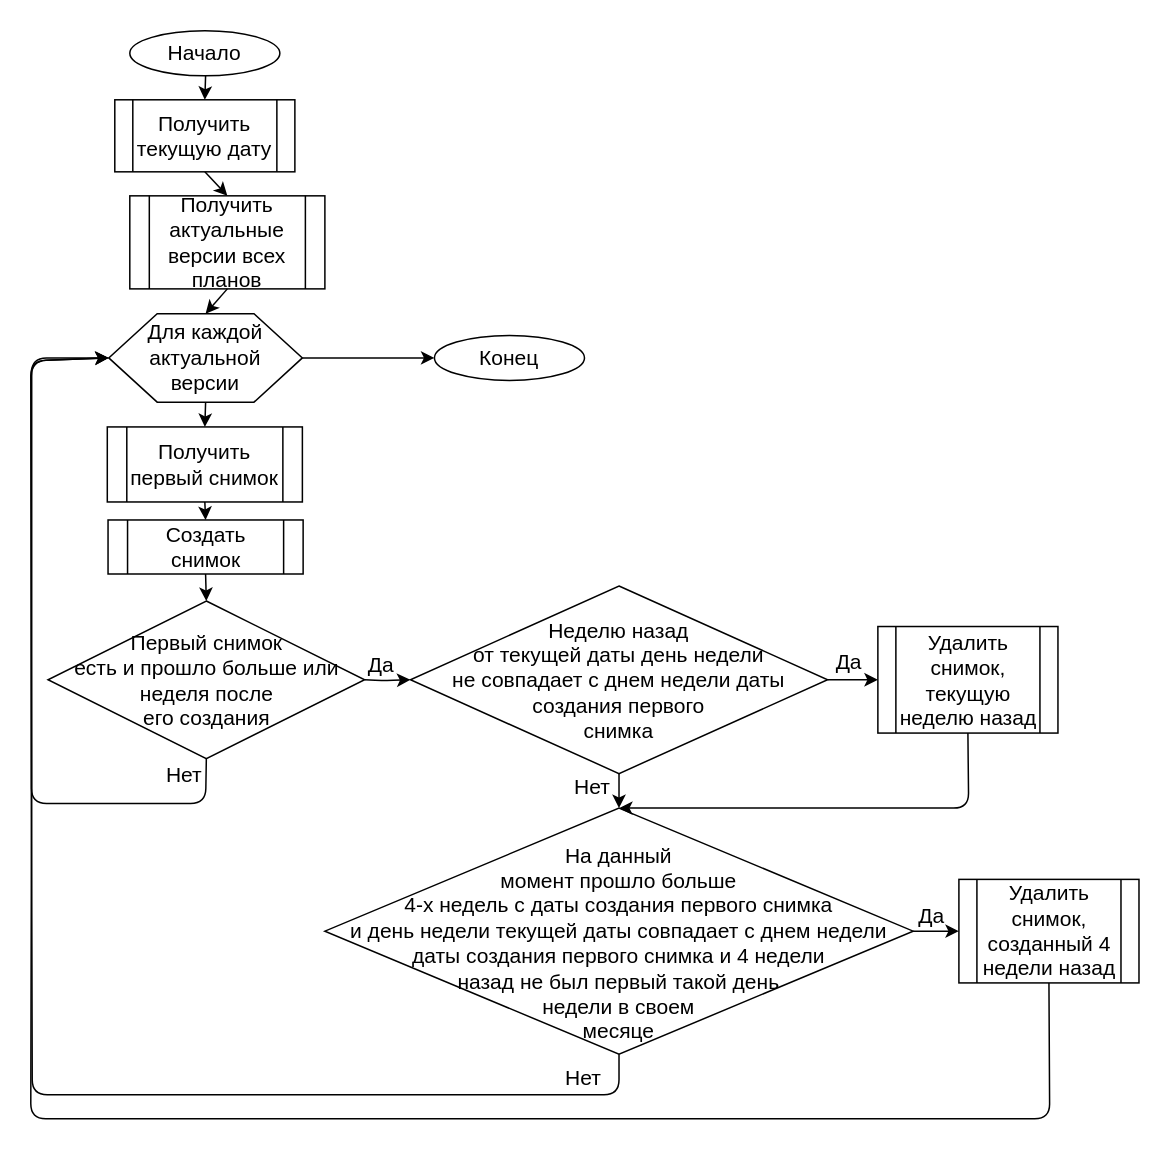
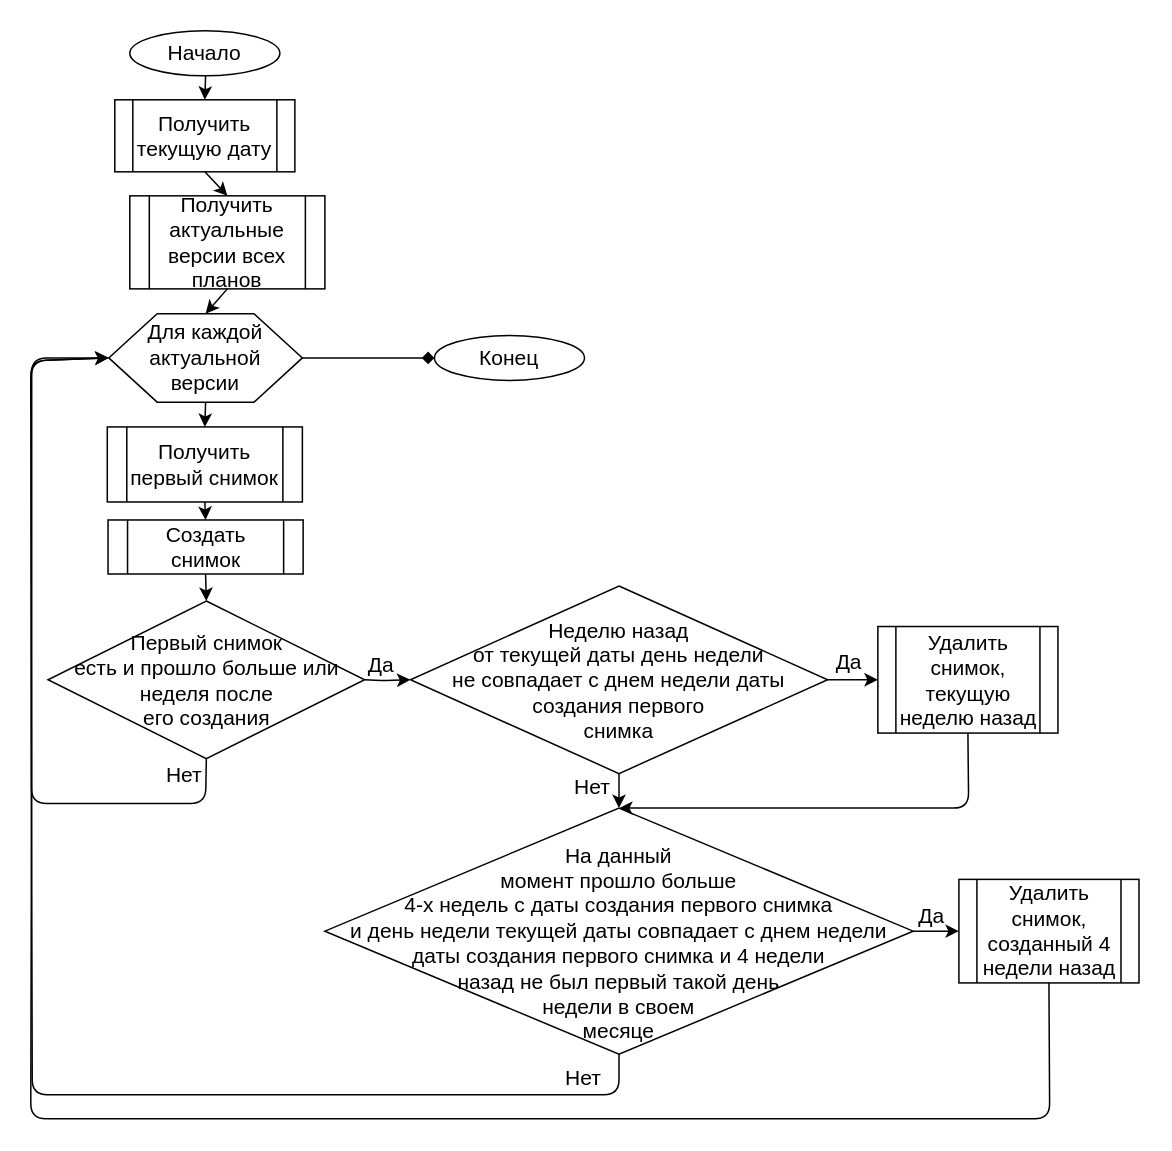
  <mxCell id="0" />
  <mxCell id="1" parent="0" />
  <mxCell id="2" value="&lt;font style=&quot;font-size: 14px&quot;&gt;Начало&lt;/font&gt;" style="ellipse;whiteSpace=wrap;html=1;" parent="1" vertex="1"><mxGeometry x="86" y="20" width="100" height="30" as="geometry" /></mxCell>
  <mxCell id="3" value="&lt;font style=&quot;font-size: 14px&quot;&gt;Получить актуальные версии всех планов&lt;/font&gt;" style="shape=process;whiteSpace=wrap;html=1;backgroundOutline=1;" parent="1" vertex="1"><mxGeometry x="86" y="130" width="130" height="62" as="geometry" /></mxCell>
  <mxCell id="4" value="&lt;font style=&quot;font-size: 14px&quot;&gt;Для каждой актуальной&lt;br&gt;версии&lt;/font&gt;" style="shape=hexagon;perimeter=hexagonPerimeter2;whiteSpace=wrap;html=1;" parent="1" vertex="1"><mxGeometry x="72" y="208.5" width="129" height="59" as="geometry" /></mxCell>
  <mxCell id="5" value="&lt;font style=&quot;font-size: 14px&quot;&gt;Получить первый снимок&lt;/font&gt;" style="shape=process;whiteSpace=wrap;html=1;backgroundOutline=1;" parent="1" vertex="1"><mxGeometry x="71" y="284" width="130" height="50" as="geometry" /></mxCell>
  <mxCell id="6" value="&lt;font style=&quot;font-size: 14px&quot;&gt;Создать снимок&lt;/font&gt;" style="shape=process;whiteSpace=wrap;html=1;backgroundOutline=1;" parent="1" vertex="1"><mxGeometry x="71.5" y="346" width="130" height="36" as="geometry" /></mxCell>
  <mxCell id="7" value="&lt;div style=&quot;text-align: center&quot;&gt;&lt;font style=&quot;font-size: 14px&quot;&gt;&lt;font&gt;Первый&amp;nbsp;&lt;/font&gt;&lt;/font&gt;&lt;font style=&quot;font-size: 14px&quot;&gt;снимок&lt;/font&gt;&lt;/div&gt;&lt;div style=&quot;text-align: center&quot;&gt;&lt;span style=&quot;font-size: 14px&quot;&gt;есть&amp;nbsp;&lt;/span&gt;&lt;span style=&quot;font-size: 14px&quot;&gt;и &lt;/span&gt;&lt;span style=&quot;font-size: 14px&quot;&gt;прошло&amp;nbsp;&lt;/span&gt;&lt;span style=&quot;font-size: 14px&quot;&gt;больше&amp;nbsp;&lt;/span&gt;&lt;font style=&quot;font-size: 14px&quot;&gt;или &lt;/font&gt;&lt;span style=&quot;font-size: 14px&quot;&gt;неделя&amp;nbsp;&lt;/span&gt;&lt;span style=&quot;font-size: 14px&quot;&gt;после&lt;/span&gt;&lt;/div&gt;&lt;div style=&quot;text-align: center&quot;&gt;&lt;span style=&quot;font-size: 14px&quot;&gt;его&amp;nbsp;&lt;/span&gt;&lt;span style=&quot;font-size: 14px&quot;&gt;создания&lt;/span&gt;&lt;/div&gt;" style="rhombus;whiteSpace=wrap;html=1;" parent="1" vertex="1"><mxGeometry x="31.5" y="400" width="211" height="105" as="geometry" /></mxCell>
  <mxCell id="8" value="" style="endArrow=classic;html=1;exitX=1;exitY=0.5;exitDx=0;exitDy=0;entryX=0;entryY=0.5;entryDx=0;entryDy=0;" parent="1" source="7" target="18" edge="1"><mxGeometry width="50" height="50" relative="1" as="geometry"><mxPoint x="200.5" y="465" as="sourcePoint" /><mxPoint x="250.5" y="465" as="targetPoint" /><Array as="points"><mxPoint x="256.5" y="453" /></Array></mxGeometry></mxCell>
  <mxCell id="9" value="&lt;font style=&quot;font-size: 14px&quot;&gt;Да&lt;/font&gt;&lt;br&gt;" style="text;html=1;resizable=0;points=[];autosize=1;align=left;verticalAlign=top;spacingTop=-4;" parent="1" vertex="1"><mxGeometry x="242.5" y="431.5" width="27" height="15" as="geometry" /></mxCell>
  <mxCell id="10" value="" style="endArrow=classic;html=1;exitX=0.5;exitY=1;exitDx=0;exitDy=0;entryX=0.5;entryY=0;entryDx=0;entryDy=0;" parent="1" target="19" edge="1"><mxGeometry width="50" height="50" relative="1" as="geometry"><mxPoint x="136.5" y="50" as="sourcePoint" /><mxPoint x="136" y="60" as="targetPoint" /></mxGeometry></mxCell>
  <mxCell id="11" value="" style="endArrow=classic;html=1;exitX=0.5;exitY=1;exitDx=0;exitDy=0;entryX=0.5;entryY=0;entryDx=0;entryDy=0;" parent="1" source="19" target="3" edge="1"><mxGeometry width="50" height="50" relative="1" as="geometry"><mxPoint x="136" y="110" as="sourcePoint" /><mxPoint x="41" y="70" as="targetPoint" /></mxGeometry></mxCell>
  <mxCell id="12" value="" style="endArrow=classic;html=1;exitX=0.5;exitY=1;exitDx=0;exitDy=0;entryX=0.5;entryY=0;entryDx=0;entryDy=0;" parent="1" source="3" target="4" edge="1"><mxGeometry width="50" height="50" relative="1" as="geometry"><mxPoint x="-19" y="235" as="sourcePoint" /><mxPoint x="31" y="185" as="targetPoint" /></mxGeometry></mxCell>
  <mxCell id="13" value="" style="endArrow=classic;html=1;exitX=0.5;exitY=1;exitDx=0;exitDy=0;entryX=0.5;entryY=0;entryDx=0;entryDy=0;" parent="1" source="4" target="5" edge="1"><mxGeometry width="50" height="50" relative="1" as="geometry"><mxPoint x="-19" y="280" as="sourcePoint" /><mxPoint x="31" y="230" as="targetPoint" /></mxGeometry></mxCell>
  <mxCell id="14" value="" style="endArrow=classic;html=1;entryX=0.5;entryY=0;entryDx=0;entryDy=0;exitX=0.5;exitY=1;exitDx=0;exitDy=0;" parent="1" source="5" target="6" edge="1"><mxGeometry width="50" height="50" relative="1" as="geometry"><mxPoint x="331" y="340" as="sourcePoint" /><mxPoint x="-9" y="370" as="targetPoint" /></mxGeometry></mxCell>
  <mxCell id="15" value="" style="endArrow=classic;html=1;exitX=0.5;exitY=1;exitDx=0;exitDy=0;entryX=0.5;entryY=0;entryDx=0;entryDy=0;" parent="1" source="6" target="7" edge="1"><mxGeometry width="50" height="50" relative="1" as="geometry"><mxPoint x="-79.5" y="490" as="sourcePoint" /><mxPoint x="115.5" y="410" as="targetPoint" /></mxGeometry></mxCell>
  <mxCell id="16" value="" style="endArrow=classic;html=1;exitX=0.5;exitY=1;exitDx=0;exitDy=0;entryX=0;entryY=0.5;entryDx=0;entryDy=0;" parent="1" source="7" target="4" edge="1"><mxGeometry width="50" height="50" relative="1" as="geometry"><mxPoint x="115.5" y="520" as="sourcePoint" /><mxPoint x="115.5" y="540" as="targetPoint" /><Array as="points"><mxPoint x="136.5" y="535" /><mxPoint x="20.5" y="535" /><mxPoint x="20.5" y="238" /></Array></mxGeometry></mxCell>
  <mxCell id="17" value="&lt;font style=&quot;font-size: 14px&quot;&gt;Нет&lt;/font&gt;&lt;br&gt;" style="text;html=1;resizable=0;points=[];align=center;verticalAlign=middle;labelBackgroundColor=#ffffff;" parent="16" vertex="1" connectable="0"><mxGeometry x="-0.871" y="-21" relative="1" as="geometry"><mxPoint x="-13" y="1" as="offset" /></mxGeometry></mxCell>
  <mxCell id="18" value="&lt;font style=&quot;font-size: 14px&quot;&gt;Неделю назад &lt;br&gt;от текущей даты день недели&lt;br&gt;не совпадает с днем недели даты &lt;br&gt;создания&amp;nbsp;первого &lt;br&gt;снимка&lt;/font&gt;" style="rhombus;whiteSpace=wrap;html=1;" parent="1" vertex="1"><mxGeometry x="273" y="390" width="278" height="125" as="geometry" /></mxCell>
  <mxCell id="19" value="&lt;span&gt;&lt;font style=&quot;font-size: 14px&quot;&gt;Получить текущую дату&lt;/font&gt;&lt;/span&gt;" style="shape=process;whiteSpace=wrap;html=1;backgroundOutline=1;" parent="1" vertex="1"><mxGeometry x="76" y="66" width="120" height="48" as="geometry" /></mxCell>
  <mxCell id="20" value="&lt;font style=&quot;font-size: 14px&quot;&gt;Удалить снимок, текущую неделю назад&lt;/font&gt;" style="shape=process;whiteSpace=wrap;html=1;backgroundOutline=1;" parent="1" vertex="1"><mxGeometry x="584.5" y="417" width="120" height="71" as="geometry" /></mxCell>
  <mxCell id="21" value="" style="endArrow=classic;html=1;exitX=1;exitY=0.5;exitDx=0;exitDy=0;entryX=0;entryY=0.5;entryDx=0;entryDy=0;" parent="1" source="18" target="20" edge="1"><mxGeometry width="50" height="50" relative="1" as="geometry"><mxPoint x="-210.5" y="1208" as="sourcePoint" /><mxPoint x="-160.5" y="1158" as="targetPoint" /><Array as="points" /></mxGeometry></mxCell>
  <mxCell id="22" value="&lt;font style=&quot;font-size: 14px&quot;&gt;Да&lt;/font&gt;&lt;br&gt;" style="text;html=1;resizable=0;points=[];align=center;verticalAlign=middle;labelBackgroundColor=#ffffff;" parent="21" vertex="1" connectable="0"><mxGeometry x="-0.243" y="12" relative="1" as="geometry"><mxPoint as="offset" /></mxGeometry></mxCell>
  <mxCell id="23" value="&lt;font style=&quot;font-size: 14px&quot;&gt;&lt;br&gt;На данный&lt;br&gt;момент прошло больше&lt;br&gt;4-х недель с даты создания первого снимка&lt;br&gt;и день недели&amp;nbsp;текущей даты совпадает с днем недели даты создания первого снимка и 4 недели&lt;br&gt;назад не был первый такой день&lt;br&gt;недели в своем&lt;br&gt;месяце&lt;/font&gt;" style="rhombus;whiteSpace=wrap;html=1;" parent="1" vertex="1"><mxGeometry x="216" y="538" width="392" height="164" as="geometry" /></mxCell>
  <mxCell id="24" value="&lt;font style=&quot;font-size: 14px&quot;&gt;Удалить снимок, созданный 4 недели назад&lt;/font&gt;" style="shape=process;whiteSpace=wrap;html=1;backgroundOutline=1;" parent="1" vertex="1"><mxGeometry x="638.5" y="585.5" width="120" height="69" as="geometry" /></mxCell>
  <mxCell id="25" value="" style="endArrow=classic;html=1;exitX=0.5;exitY=1;exitDx=0;exitDy=0;entryX=0.5;entryY=0;entryDx=0;entryDy=0;" parent="1" source="18" target="23" edge="1"><mxGeometry width="50" height="50" relative="1" as="geometry"><mxPoint x="139.5" y="793" as="sourcePoint" /><mxPoint x="189.5" y="743" as="targetPoint" /></mxGeometry></mxCell>
  <mxCell id="26" value="&lt;font style=&quot;font-size: 14px&quot;&gt;Нет&lt;/font&gt;" style="text;html=1;resizable=0;points=[];align=center;verticalAlign=middle;labelBackgroundColor=#ffffff;" parent="25" vertex="1" connectable="0"><mxGeometry x="-0.44" y="2" relative="1" as="geometry"><mxPoint x="-21" y="2" as="offset" /></mxGeometry></mxCell>
  <mxCell id="27" value="" style="endArrow=classic;html=1;exitX=1;exitY=0.5;exitDx=0;exitDy=0;entryX=0;entryY=0.5;entryDx=0;entryDy=0;" parent="1" source="23" target="24" edge="1"><mxGeometry width="50" height="50" relative="1" as="geometry"><mxPoint x="399.5" y="963" as="sourcePoint" /><mxPoint x="427.5" y="901" as="targetPoint" /><Array as="points" /></mxGeometry></mxCell>
  <mxCell id="28" value="&lt;font style=&quot;font-size: 14px&quot;&gt;Да&lt;/font&gt;&lt;br&gt;" style="text;html=1;resizable=0;points=[];align=center;verticalAlign=middle;labelBackgroundColor=#ffffff;" parent="27" vertex="1" connectable="0"><mxGeometry x="-0.294" y="11" relative="1" as="geometry"><mxPoint as="offset" /></mxGeometry></mxCell>
  <mxCell id="29" value="" style="endArrow=classic;html=1;exitX=0.5;exitY=1;exitDx=0;exitDy=0;entryX=0;entryY=0.5;entryDx=0;entryDy=0;" parent="1" source="23" target="4" edge="1"><mxGeometry width="50" height="50" relative="1" as="geometry"><mxPoint x="513" y="425" as="sourcePoint" /><mxPoint x="58.5" y="212" as="targetPoint" /><Array as="points"><mxPoint x="412" y="729" /><mxPoint x="21" y="729" /><mxPoint x="20.5" y="534" /><mxPoint x="20.5" y="240" /></Array></mxGeometry></mxCell>
  <mxCell id="30" value="&lt;font style=&quot;font-size: 14px&quot;&gt;Нет&lt;/font&gt;&lt;br&gt;" style="text;html=1;resizable=0;points=[];align=center;verticalAlign=middle;labelBackgroundColor=#ffffff;" parent="29" vertex="1" connectable="0"><mxGeometry x="-0.52" relative="1" as="geometry"><mxPoint x="178.5" y="-12" as="offset" /></mxGeometry></mxCell>
  <mxCell id="31" value="" style="endArrow=classic;html=1;exitX=0.5;exitY=1;exitDx=0;exitDy=0;entryX=0;entryY=0.5;entryDx=0;entryDy=0;" parent="1" source="24" target="4" edge="1"><mxGeometry width="50" height="50" relative="1" as="geometry"><mxPoint x="802.5" y="280" as="sourcePoint" /><mxPoint x="56.5" y="262" as="targetPoint" /><Array as="points"><mxPoint x="699" y="745" /><mxPoint x="20" y="745" /><mxPoint x="20.5" y="535" /><mxPoint x="20" y="240" /></Array></mxGeometry></mxCell>
  <mxCell id="32" value="" style="endArrow=classic;html=1;exitX=0.5;exitY=1;exitDx=0;exitDy=0;entryX=0.5;entryY=0;entryDx=0;entryDy=0;" parent="1" source="20" edge="1" target="23"><mxGeometry width="50" height="50" relative="1" as="geometry"><mxPoint x="324.5" y="803" as="sourcePoint" /><mxPoint x="219.5" y="783" as="targetPoint" /><Array as="points"><mxPoint x="645" y="538" /></Array></mxGeometry></mxCell>
- <mxCell id="33" value="" style="endArrow=classic;html=1;exitX=1;exitY=0.5;exitDx=0;exitDy=0;entryX=0;entryY=0.5;entryDx=0;entryDy=0;" parent="1" source="4" target="34" edge="1"><mxGeometry width="50" height="50" relative="1" as="geometry"><mxPoint x="210.5" y="340" as="sourcePoint" /><mxPoint x="246.5" y="50" as="targetPoint" /><Array as="points" /></mxGeometry></mxCell>
+ <mxCell id="33" value="" style="endArrow=diamond;html=1;exitX=1;exitY=0.5;exitDx=0;exitDy=0;entryX=0;entryY=0.5;entryDx=0;entryDy=0;" parent="1" source="4" target="34" edge="1"><mxGeometry width="50" height="50" relative="1" as="geometry"><mxPoint x="210.5" y="340" as="sourcePoint" /><mxPoint x="246.5" y="50" as="targetPoint" /><Array as="points" /></mxGeometry></mxCell>
  <mxCell id="34" value="&lt;font style=&quot;font-size: 14px&quot;&gt;Конец&lt;/font&gt;&lt;br&gt;" style="ellipse;whiteSpace=wrap;html=1;" parent="1" vertex="1"><mxGeometry x="289" y="223" width="100" height="30" as="geometry" /></mxCell>
